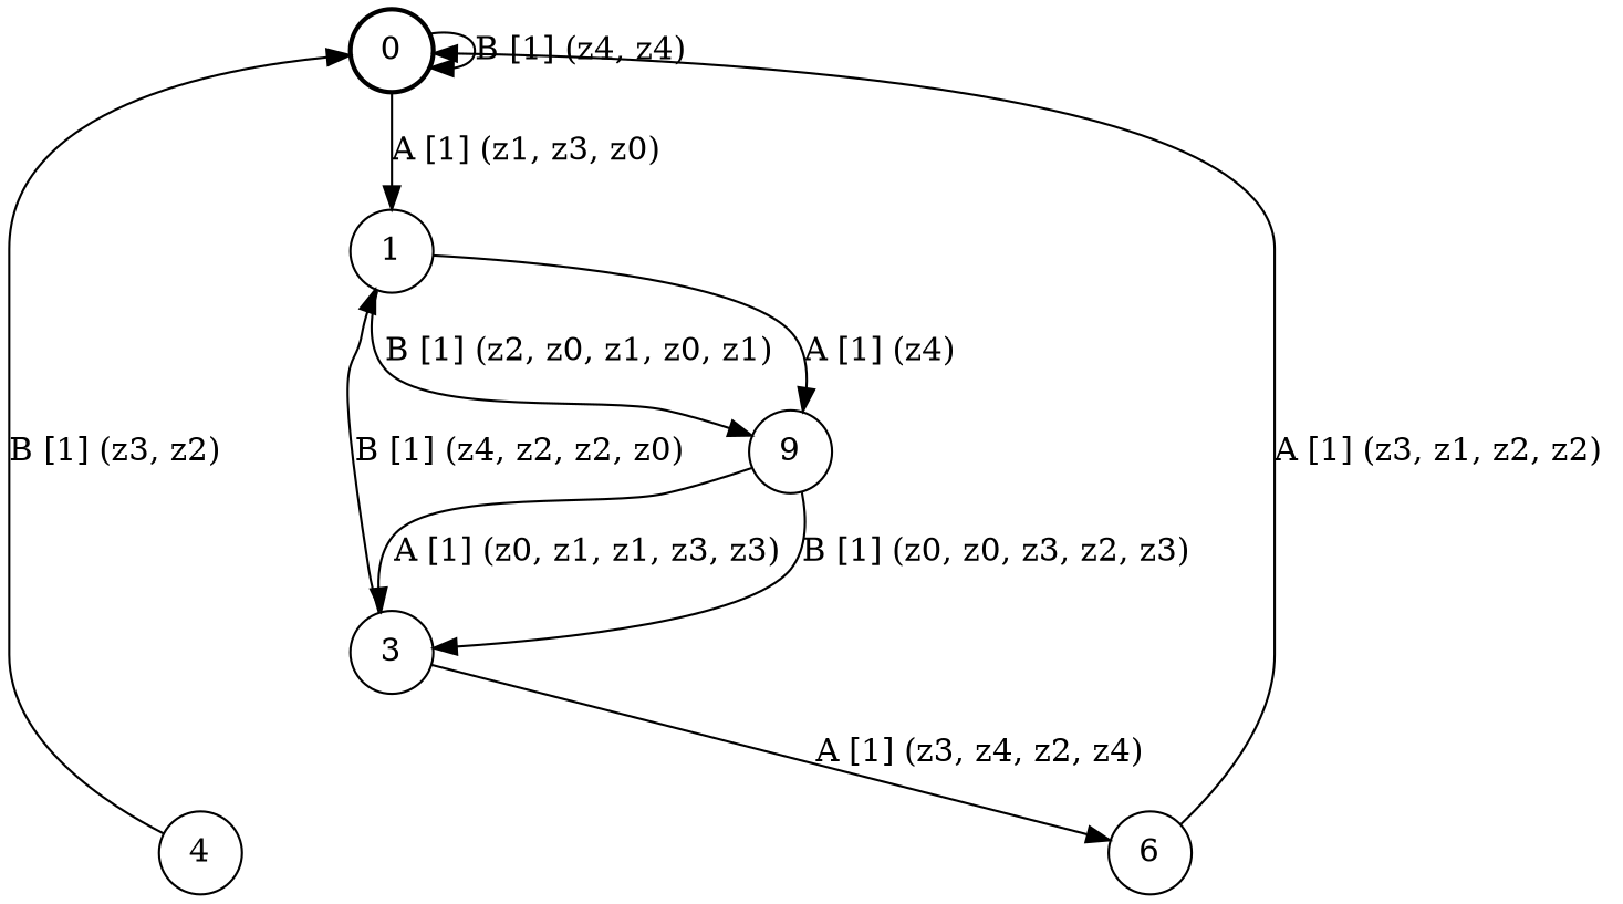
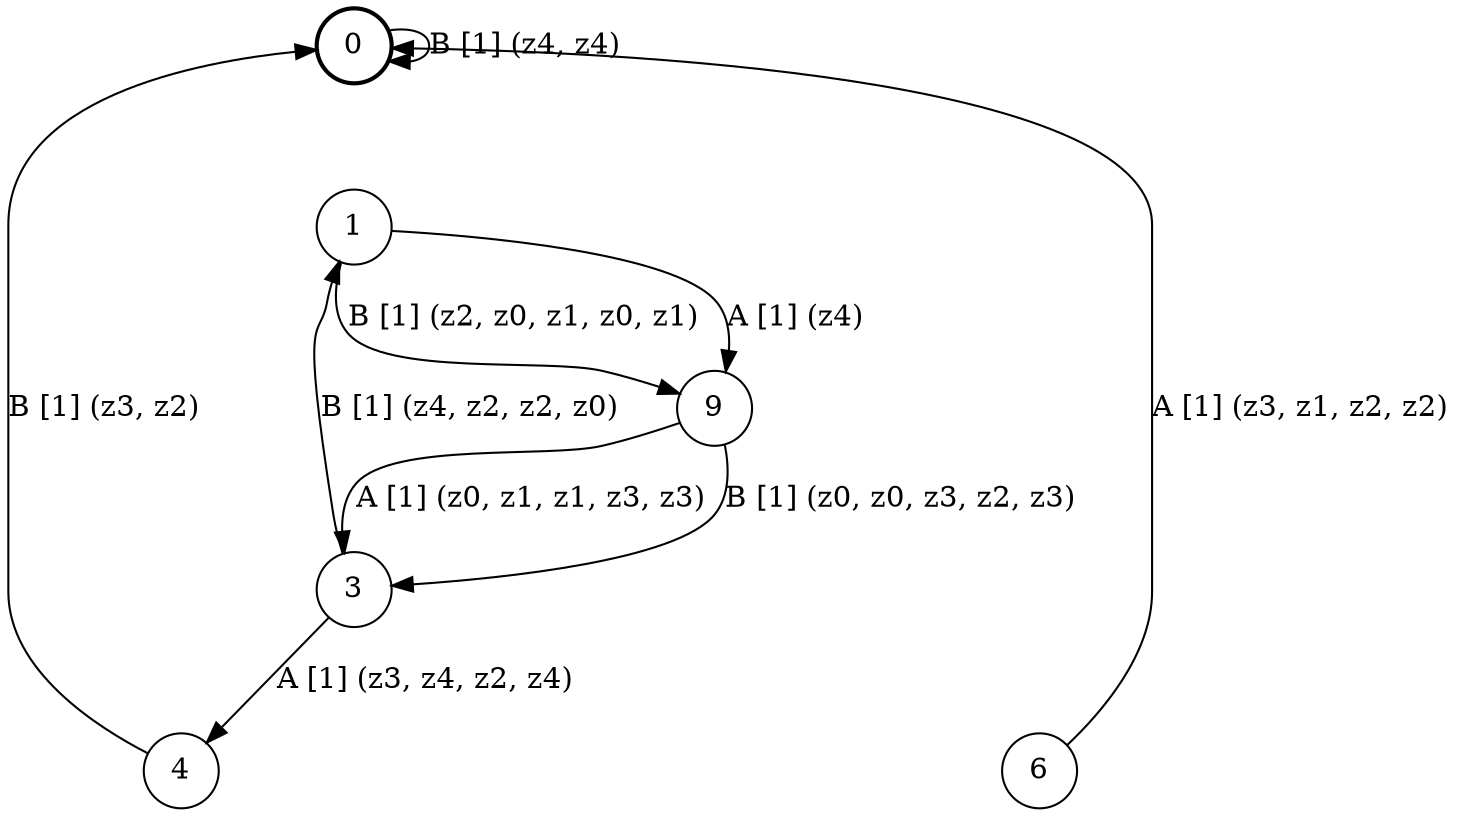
  digraph {
    node [shape=circle]
    0 [style=bold]
    1
    n3 [label=9]
    3
    4
    6
    0 -> 0 [label="B [1] (z4, z4) "]
-   0 -> 1 [label="A [1] (z1, z3, z0) "]
    1 -> n3 [label="A [1] (z4) "]
    1 -> n3 [label="B [1] (z2, z0, z1, z0, z1) "]
    n3 -> 3 [label="A [1] (z0, z1, z1, z3, z3) "]
    n3 -> 3 [label="B [1] (z0, z0, z3, z2, z3) "]
    3 -> 1 [label="B [1] (z4, z2, z2, z0) "]
-   3 -> 6 [label="A [1] (z3, z4, z2, z4) "]
+   3 -> 4 [label="A [1] (z3, z4, z2, z4) "]
    4 -> 0 [label="B [1] (z3, z2) "]
    6 -> 0 [label="A [1] (z3, z1, z2, z2) "]
  }
